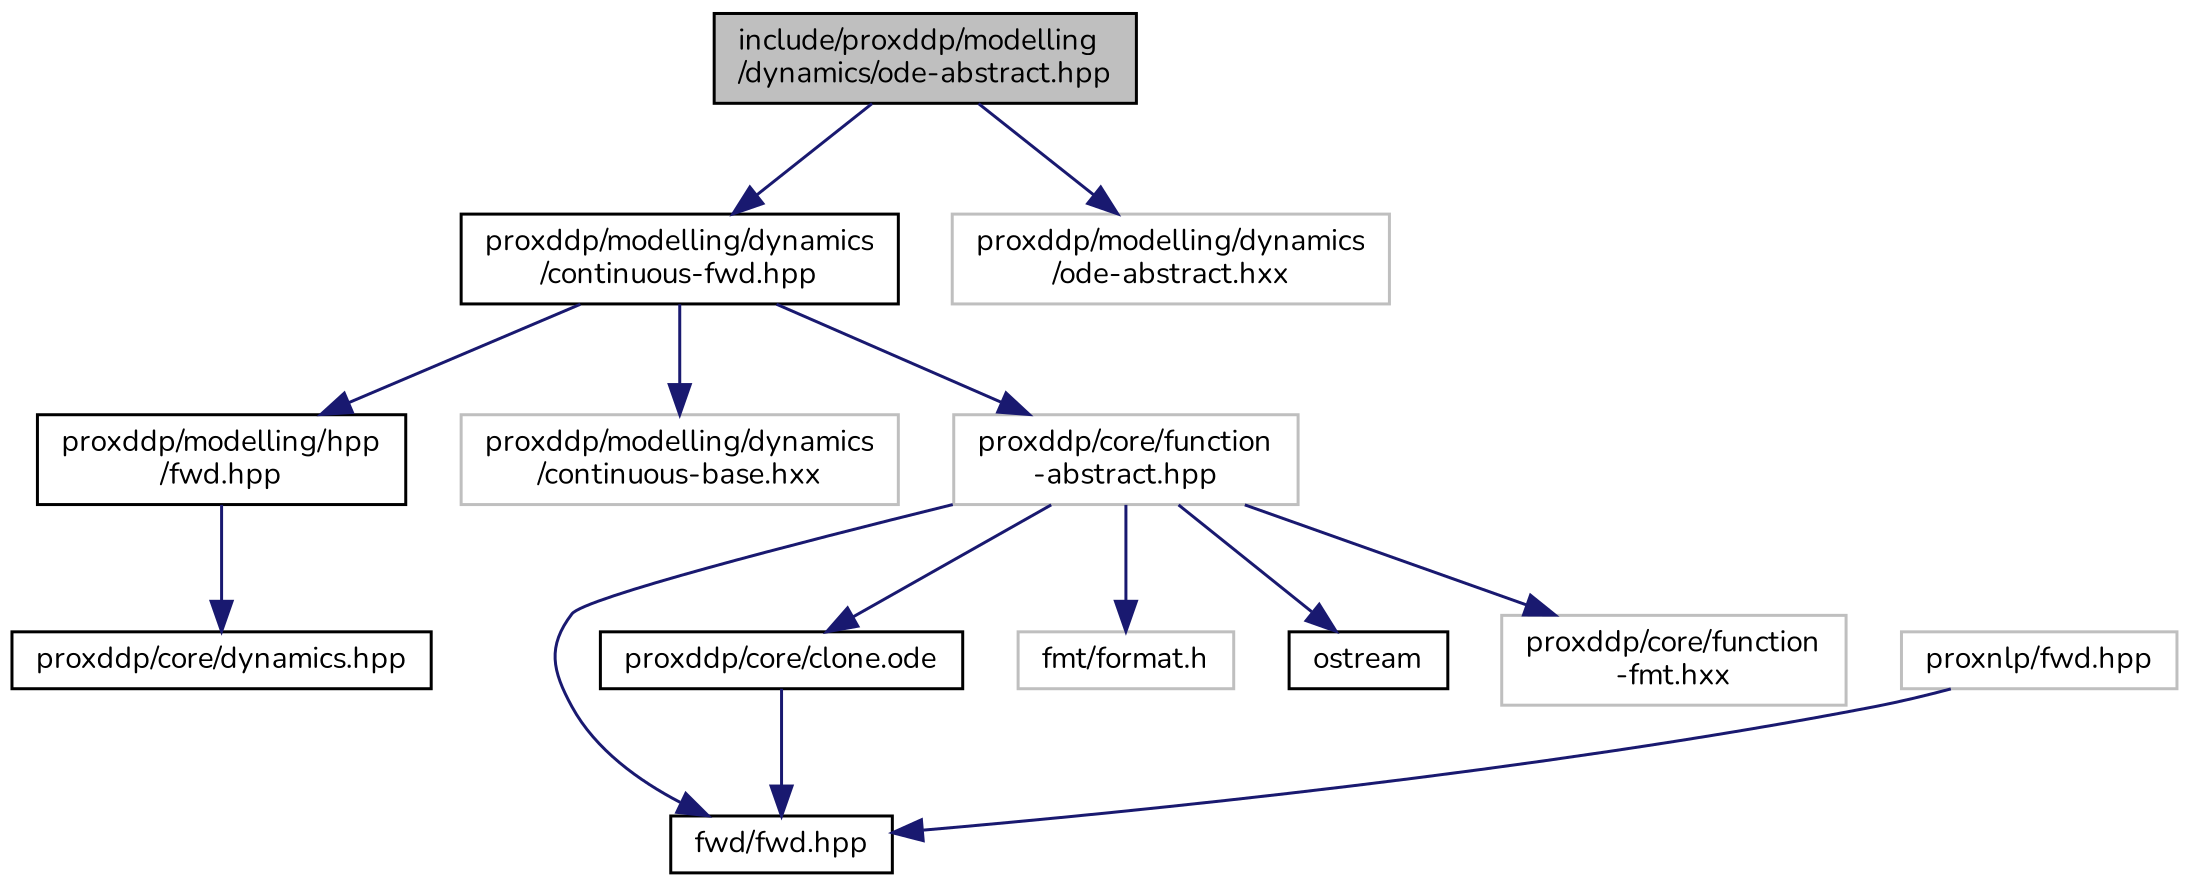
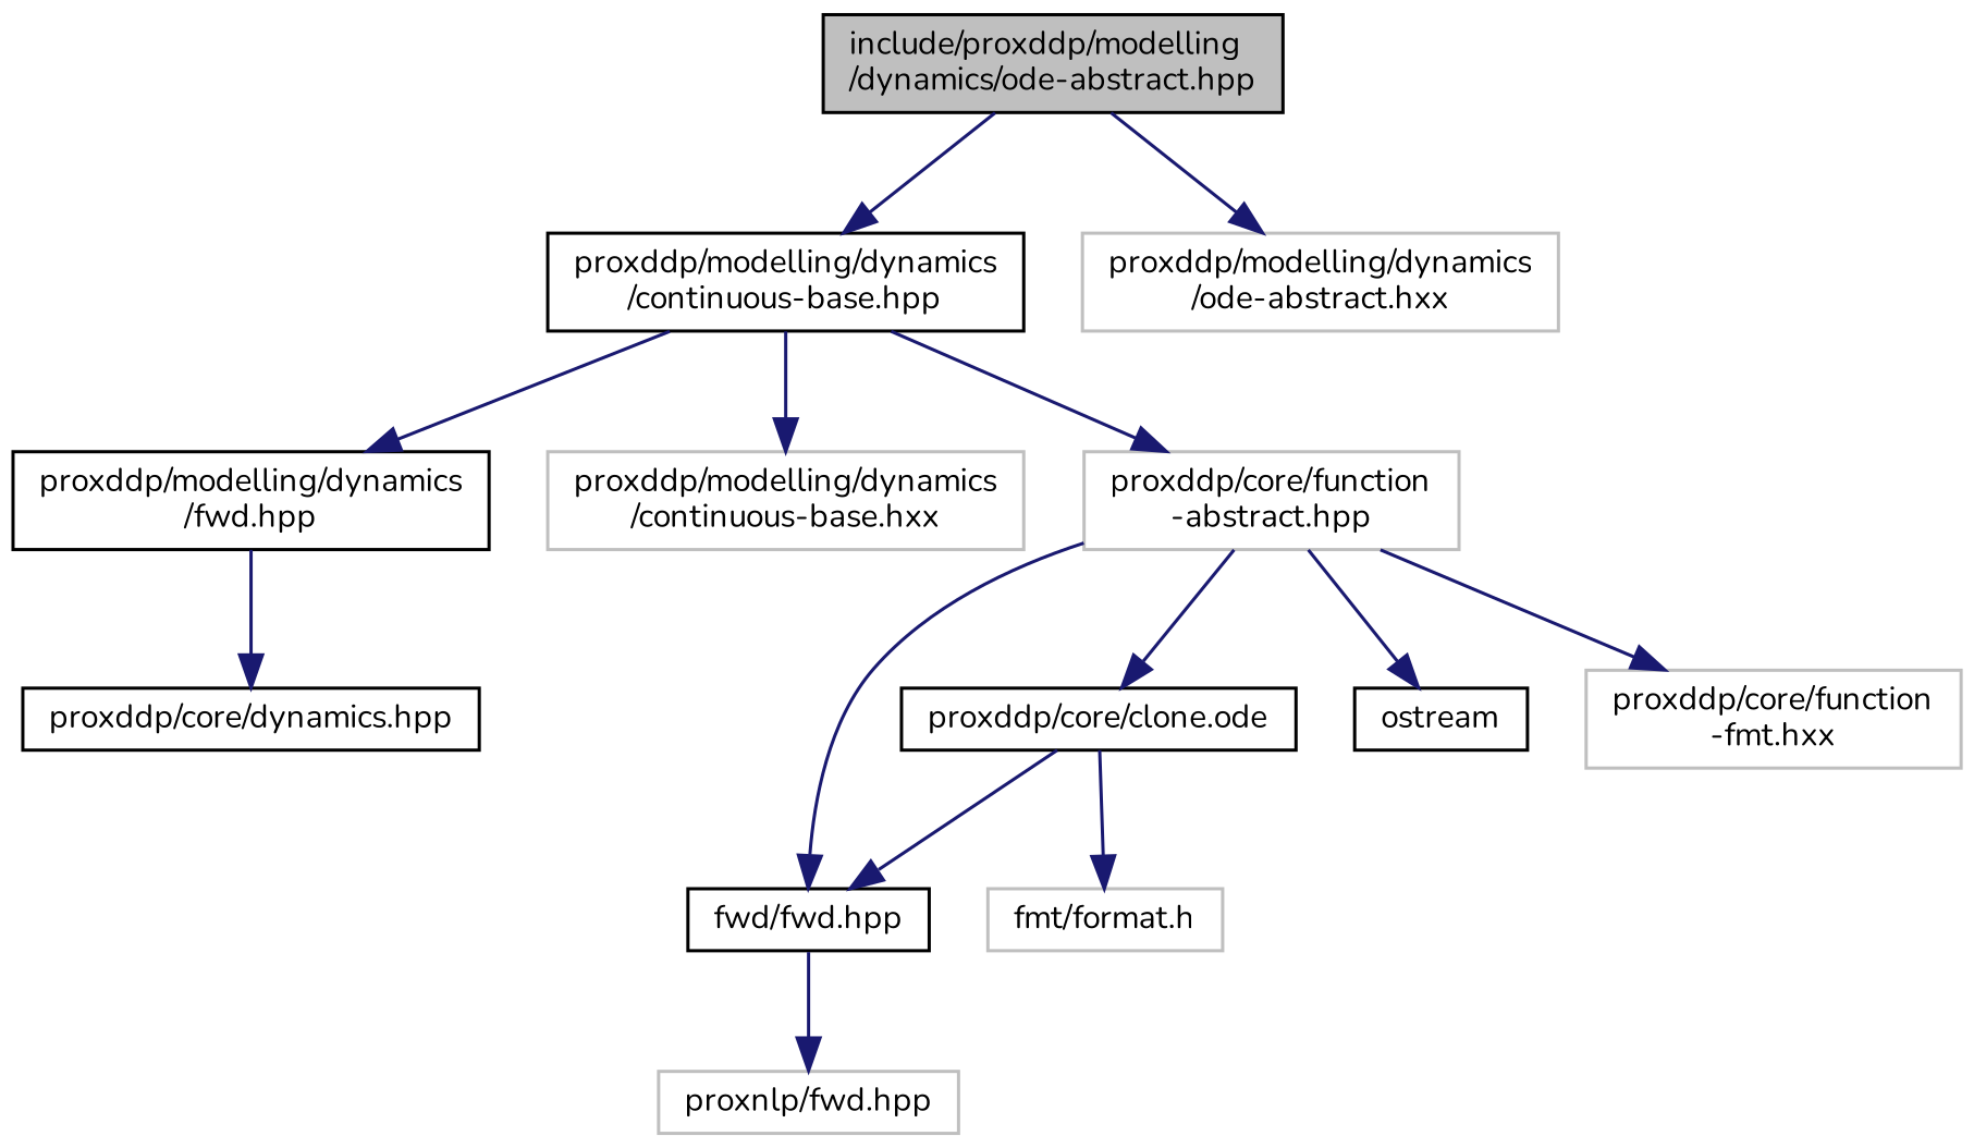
  digraph {
    fontname=Nunito
    node [color=black fontname=Nunito fontsize=10 shape=record]
    edge [color=midnightblue fontname=Nunito fontsize=10 labelfontname=Helvetica labelfontsize=10 style=solid]
    n1 [fillcolor=grey75 fontcolor=black height=0.2 label="include/proxddp/modelling\l/dynamics/ode-abstract.hpp" style=filled width=0.4]
-   n2 [height=0.2 label="proxddp/modelling/dynamics\l/continuous-fwd.hpp" width=0.4]
+   n2 [height=0.2 label="proxddp/modelling/dynamics\l/continuous-base.hpp" width=0.4]
    n3 [color=grey75 height=0.2 label="proxddp/modelling/dynamics\l/ode-abstract.hxx" width=0.4]
-   n4 [height=0.2 label="proxddp/modelling/hpp\l/fwd.hpp" width=0.4]
+   n4 [height=0.2 label="proxddp/modelling/dynamics\l/fwd.hpp" width=0.4]
    n5 [color=grey75 height=0.2 label="proxddp/modelling/dynamics\l/continuous-base.hxx" width=0.4]
    n6 [color=grey75 height=0.2 label="proxddp/core/function\l-abstract.hpp" width=0.4]
    n7 [height=0.2 label="proxddp/core/dynamics.hpp" width=0.4]
    n8 [height=0.2 label="fwd/fwd.hpp" width=0.4]
    n9 [height=0.2 label="proxddp/core/clone.ode" width=0.4]
    n10 [color=grey75 height=0.2 label="fmt/format.h" width=0.4]
    n11 [height=0.2 label=ostream width=0.4]
    n12 [color=grey75 height=0.2 label="proxddp/core/function\l-fmt.hxx" width=0.4]
    n13 [color=grey75 height=0.2 label="proxnlp/fwd.hpp" width=0.4]
    n1 -> n2
    n1 -> n3
    n2 -> n4
    n2 -> n5
    n2 -> n6
    n4 -> n7
    n6 -> n8
    n6 -> n9
-   n6 -> n10
+   n9 -> n10
    n6 -> n11
    n6 -> n12
-   n13 -> n8
+   n8 -> n13
    n9 -> n8
  }
